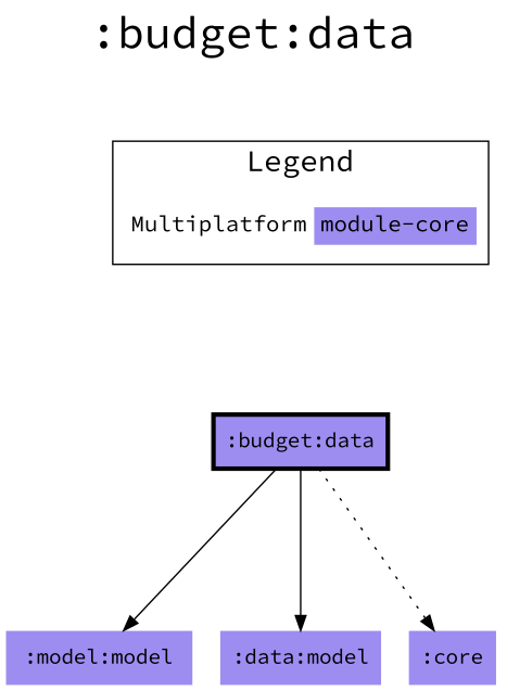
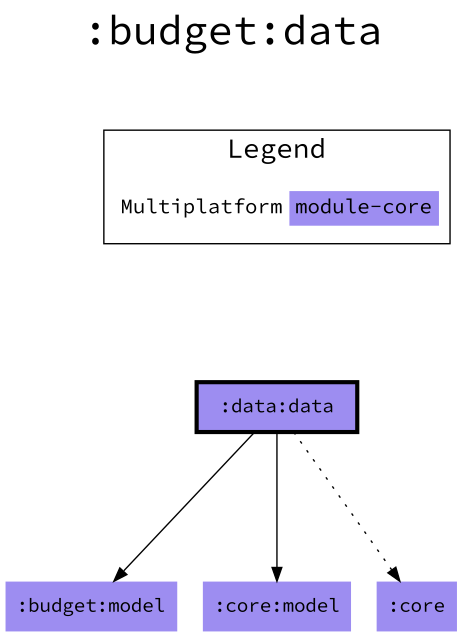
  digraph {
    fontname="Source Code Pro"
    fontsize=30
    label=":budget:data"
    labelloc=t
    rankdir=TB
    ranksep=1.5
    node [fillcolor="#9D8DF1" fontname="Source Code Pro" shape=none style=filled]
    edge [dir=forward fontname="Source Code Pro"]
-   ":budget:data" [color=black penwidth=3 shape=box]
+   ":budget:data" [color=black penwidth=3 shape=box label=":data:data"]
    n2 [fillcolor="#FFFFFF" fontsize=15 label=< <TABLE BORDER="0" CELLBORDER="0" CELLSPACING="0" CELLPADDING="4"> <TR><TD>Multiplatform</TD><TD BGCOLOR="#9D8DF1">module-core</TD></TR> </TABLE> > margin=0]
-   ":budget:model" [label=":model:model"]
-   ":core:model" [label=":data:model"]
+   ":budget:model"
+   ":core:model"
    n5 [label=":core"]
    subgraph sub_1 {
      rank=same
      ":budget:data"
    }
    subgraph cluster_2 {
      fontsize=20
      label=Legend
      n2
    }
    ":budget:data" -> ":budget:model"
    ":budget:data" -> ":core:model"
    ":budget:data" -> n5 [style=dotted]
    n2 -> ":budget:data" [style=invis]
  }
